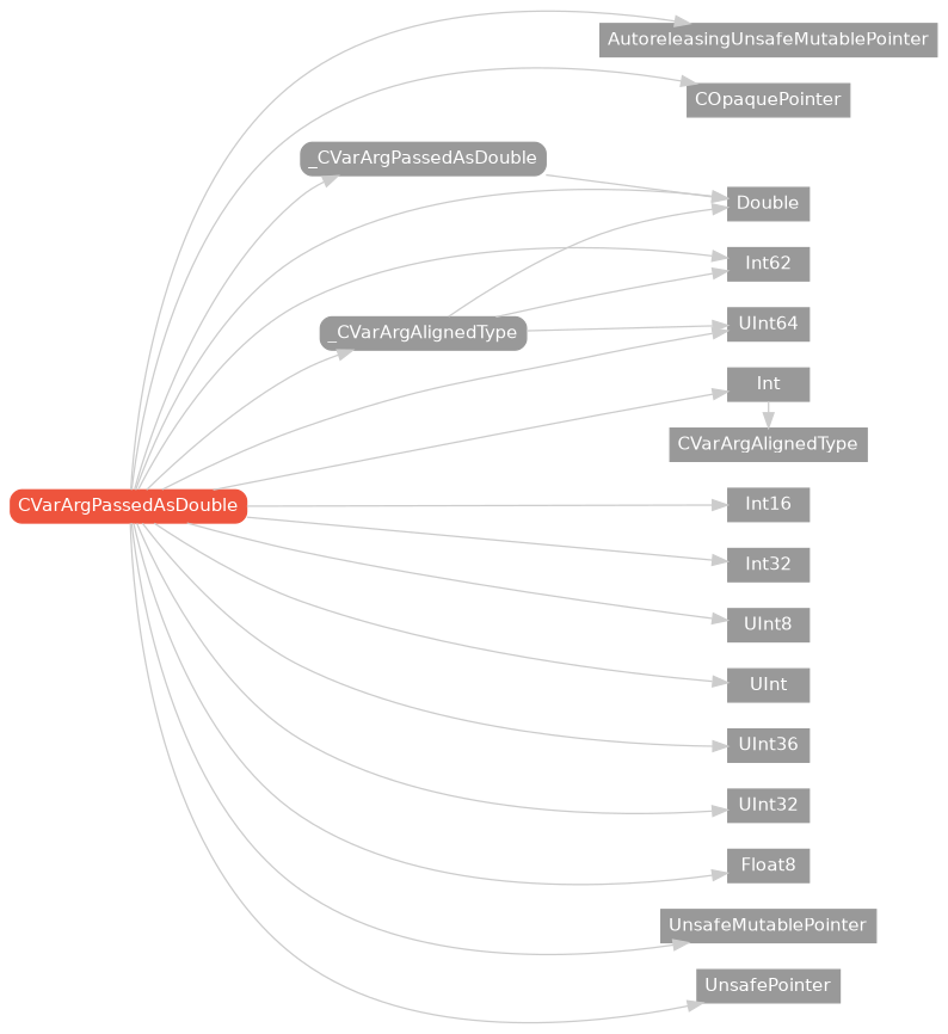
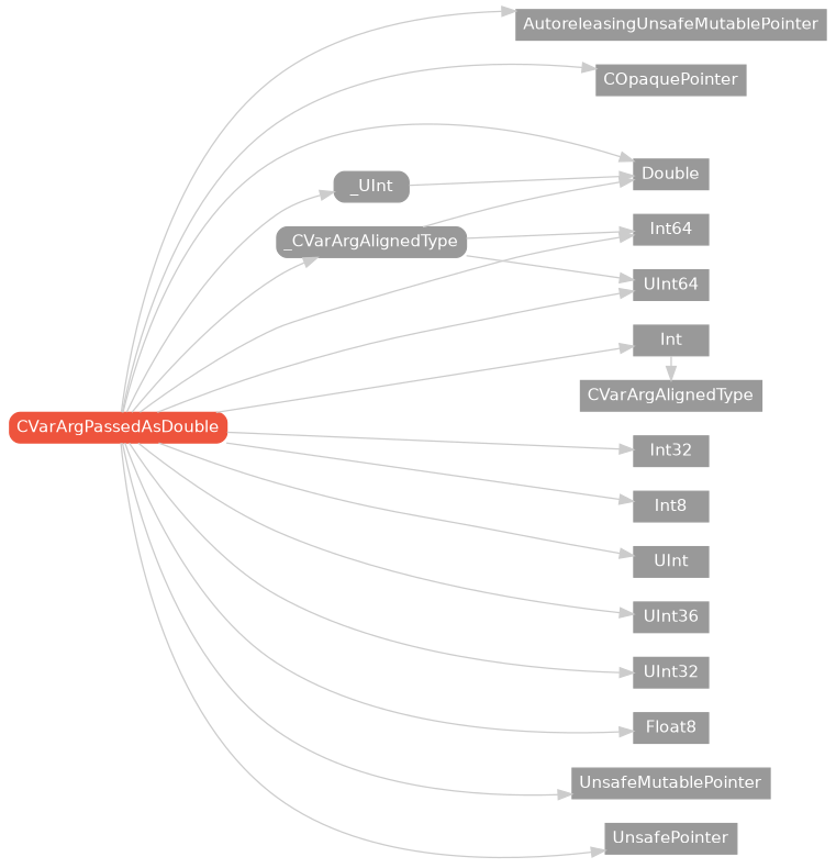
  strict digraph {
    rankdir=LR
    node [color="#999999" fillcolor="#999999" fontcolor=white fontname=Helvetica fontsize=12 margin="0.07,0.05" shape=box style=filled]
    edge [color="#cccccc"]
    AutoreleasingUnsafeMutablePointer [height=0.3]
    n2 [height=0.3 label=CVarArgAlignedType]
    COpaquePointer [height=0.3]
    Double [height=0.3]
    Int [height=0.3]
-   Int16 [height=0.3]
    Int32 [height=0.3]
-   Int64 [height=0.3 label=Int62]
-   Int8 [height=0.3 label=UInt8]
+   Int64 [height=0.3]
+   Int8 [height=0.3]
    UInt [height=0.3]
    n11 [height=0.3 label=UInt36]
    UInt32 [height=0.3]
    UInt64 [height=0.3]
    n14 [height=0.3 label=Float8]
    UnsafeMutablePointer [height=0.3]
    UnsafePointer [height=0.3]
    n17 [color="#ee543d" fillcolor="#ee543d" height=0.3 label=CVarArgPassedAsDouble style="filled,rounded"]
    _CVarArgAlignedType [height=0.3 style="filled,rounded"]
-   _CVarArgPassedAsDouble [height=0.3 style="filled,rounded"]
+   _CVarArgPassedAsDouble [height=0.3 style="filled,rounded" label=_UInt]
    subgraph sub_1 {
      rank=max
      AutoreleasingUnsafeMutablePointer
      n2
      COpaquePointer
      Double
      Int
-     Int16
      Int32
      Int64
      Int8
      UInt
      n11
      UInt32
      UInt64
      n14
      UnsafeMutablePointer
      UnsafePointer
    }
    Int -> n2
    n17 -> AutoreleasingUnsafeMutablePointer
    n17 -> COpaquePointer
    n17 -> Double
    n17 -> Int
-   n17 -> Int16
    n17 -> Int32
    n17 -> Int64
    n17 -> Int8
    n17 -> UInt
    n17 -> n11
    n17 -> UInt32
    n17 -> UInt64
    n17 -> n14
    n17 -> UnsafeMutablePointer
    n17 -> UnsafePointer
    n17 -> _CVarArgAlignedType
    n17 -> _CVarArgPassedAsDouble
    _CVarArgAlignedType -> Double
    _CVarArgAlignedType -> Int64
    _CVarArgAlignedType -> UInt64
    _CVarArgPassedAsDouble -> Double
  }
